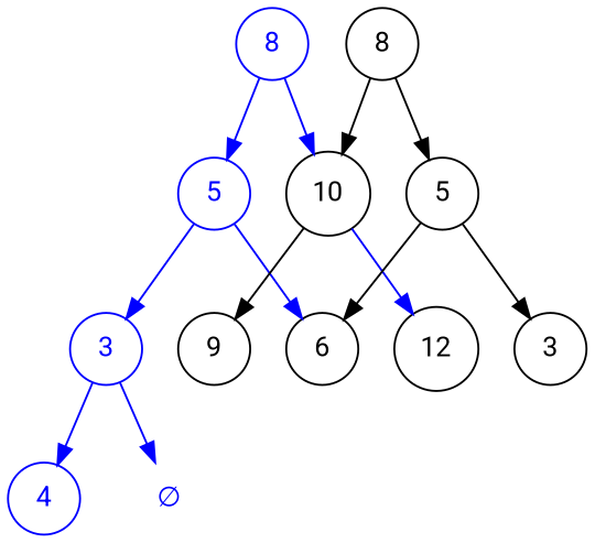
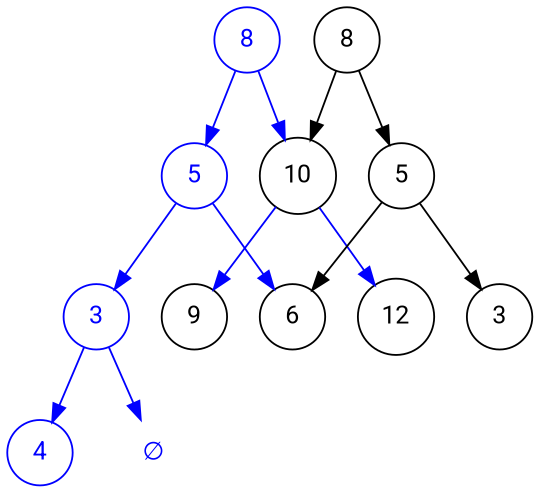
  digraph {
    fontname=Roboto
    ordering=out
    node [fontname=Roboto shape=circle]
    edge [color=blue fontname=Roboto]
    n1 [color=blue fontcolor=blue label=8]
    n2 [color=blue fontcolor=blue label=5]
    10
    n4 [color=blue fontcolor=blue label=3]
    6
    9
    12
    4 [color=blue fontcolor=blue]
    n9 [fontcolor=blue label="∅" shape=none]
    8
    5
    3
    n1 -> n2
    n1 -> 10
    n2 -> n4
    n2 -> 6
-   10 -> 9 [color=""]
+   10 -> 9
    10 -> 12
    n4 -> 4
    n4 -> n9
    8 -> 10 [color=""]
    8 -> 5 [color=""]
    5 -> 6 [color=""]
    5 -> 3 [color=""]
  }
